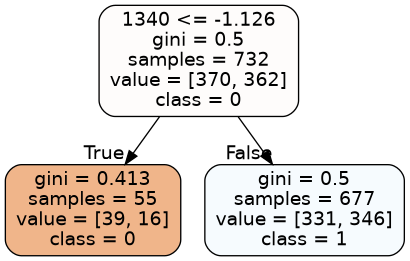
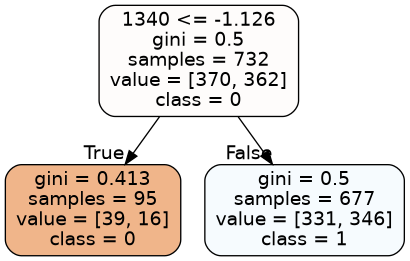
  digraph {
    node [color=black fontname=helvetica shape=box style="filled, rounded"]
    edge [fontname=helvetica labeldistance=2.5]
    n1 [fillcolor="#fefcfb" label="1340 <= -1.126\ngini = 0.5\nsamples = 732\nvalue = [370, 362]\nclass = 0"]
-   n2 [fillcolor="#f0b58a" label="gini = 0.413\nsamples = 55\nvalue = [39, 16]\nclass = 0"]
+   n2 [fillcolor="#f0b58a" label="gini = 0.413\nsamples = 95\nvalue = [39, 16]\nclass = 0"]
    n3 [fillcolor="#f6fbfe" label="gini = 0.5\nsamples = 677\nvalue = [331, 346]\nclass = 1"]
    n1 -> n2 [headlabel=True labelangle=45]
    n1 -> n3 [headlabel=False labelangle=-45]
  }
